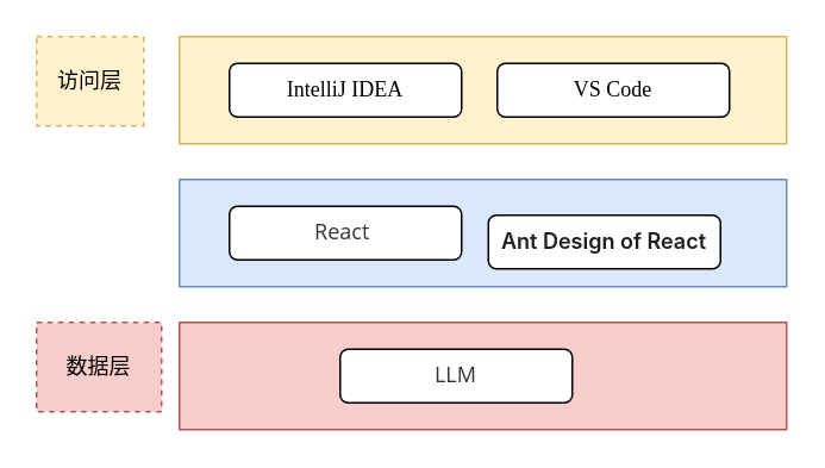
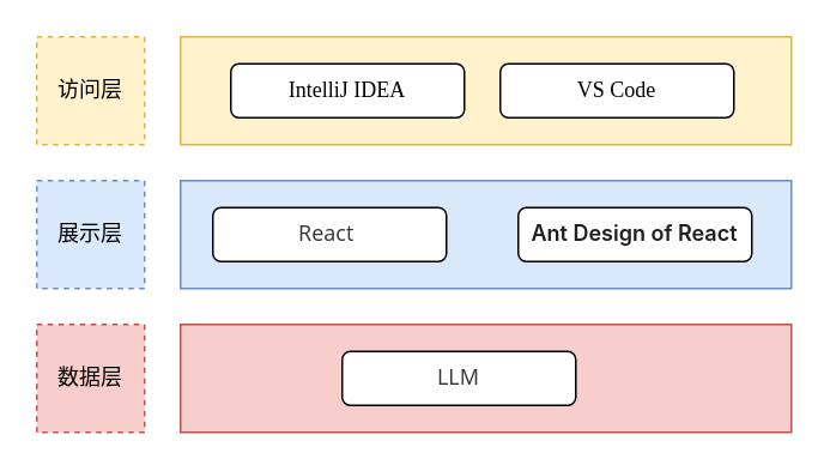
  <mxCell id="0" />
  <mxCell id="1" parent="0" />
- <mxCell id="2" value="访问层" style="whiteSpace=wrap;html=1;aspect=fixed;dashed=1;fillColor=#fff2cc;strokeColor=#d6b656;" vertex="1" parent="1"><mxGeometry x="20" y="20" width="60" height="50" as="geometry" /></mxCell>
- <mxCell id="4" value="数据层" style="whiteSpace=wrap;html=1;aspect=fixed;dashed=1;fillColor=#f8cecc;strokeColor=#b85450;" vertex="1" parent="1"><mxGeometry x="20" y="180" width="70" height="50" as="geometry" /></mxCell>
+ <mxCell id="2" value="访问层" style="whiteSpace=wrap;html=1;aspect=fixed;dashed=1;fillColor=#fff2cc;strokeColor=#d6b656;" vertex="1" parent="1"><mxGeometry x="20" y="20" width="60" height="60" as="geometry" /></mxCell>
+ <mxCell id="3" value="展示层" style="whiteSpace=wrap;html=1;aspect=fixed;dashed=1;fillColor=#dae8fc;strokeColor=#6c8ebf;" vertex="1" parent="1"><mxGeometry x="20" y="100" width="60" height="60" as="geometry" /></mxCell>
+ <mxCell id="4" value="数据层" style="whiteSpace=wrap;html=1;aspect=fixed;dashed=1;fillColor=#f8cecc;strokeColor=#b85450;" vertex="1" parent="1"><mxGeometry x="20" y="180" width="60" height="60" as="geometry" /></mxCell>
  <mxCell id="5" value="" style="rounded=0;whiteSpace=wrap;html=1;fillColor=#fff2cc;strokeColor=#d6b656;" vertex="1" parent="1"><mxGeometry x="100" y="20" width="340" height="60" as="geometry" /></mxCell>
  <mxCell id="6" value="" style="rounded=0;whiteSpace=wrap;html=1;fillColor=#dae8fc;strokeColor=#6c8ebf;" vertex="1" parent="1"><mxGeometry x="100" y="100" width="340" height="60" as="geometry" /></mxCell>
  <mxCell id="7" value="" style="rounded=0;whiteSpace=wrap;html=1;fillColor=#f8cecc;strokeColor=#b85450;" vertex="1" parent="1"><mxGeometry x="100" y="180" width="340" height="60" as="geometry" /></mxCell>
  <mxCell id="8" value="&lt;p style=&quot;font-size: 12px;&quot; class=&quot;MsoNormal&quot;&gt;&lt;span style=&quot;font-family: 宋体; font-size: 12px;&quot;&gt;IntelliJ&lt;/span&gt;&lt;span style=&quot;font-family: 宋体; font-size: 12px;&quot;&gt;&amp;nbsp;&lt;/span&gt;&lt;span style=&quot;font-family: 宋体; font-size: 12px;&quot;&gt;IDEA&lt;/span&gt;&lt;/p&gt;" style="rounded=1;whiteSpace=wrap;html=1;fontSize=12;" vertex="1" parent="1"><mxGeometry x="128" y="35" width="130" height="30" as="geometry" /></mxCell>
  <mxCell id="9" value="&lt;p style=&quot;font-size: 12px;&quot; class=&quot;MsoNormal&quot;&gt;&lt;span style=&quot;font-family: 宋体; font-size: 12px;&quot;&gt;VS Code&lt;/span&gt;&lt;/p&gt;" style="rounded=1;whiteSpace=wrap;html=1;fontSize=12;" vertex="1" parent="1"><mxGeometry x="278" y="35" width="130" height="30" as="geometry" /></mxCell>
- <mxCell id="10" value="&lt;p style=&quot;font-size: 12px;&quot; class=&quot;MsoNormal&quot;&gt;&lt;span style=&quot;color: rgb(51, 51, 51); font-family: &amp;quot;Open Sans&amp;quot;, &amp;quot;Clear Sans&amp;quot;, &amp;quot;Helvetica Neue&amp;quot;, Helvetica, Arial, &amp;quot;Segoe UI Emoji&amp;quot;, sans-serif; font-size: 12px; orphans: 4; text-align: start; white-space-collapse: preserve; background-color: rgb(255, 255, 255);&quot;&gt;React &lt;/span&gt;&lt;br style=&quot;font-size: 12px;&quot;&gt;&lt;/p&gt;" style="rounded=1;whiteSpace=wrap;html=1;fontSize=12;" vertex="1" parent="1"><mxGeometry x="128" y="115" width="130" height="30" as="geometry" /></mxCell>
- <mxCell id="11" value="&lt;p style=&quot;font-size: 12px;&quot; class=&quot;MsoNormal&quot;&gt;&lt;span style=&quot;color: rgba(0, 0, 0, 0.88); font-family: -apple-system, BlinkMacSystemFont, &amp;quot;Segoe UI&amp;quot;, Roboto, &amp;quot;Helvetica Neue&amp;quot;, Arial, &amp;quot;Noto Sans&amp;quot;, sans-serif, &amp;quot;Apple Color Emoji&amp;quot;, &amp;quot;Segoe UI Emoji&amp;quot;, &amp;quot;Segoe UI Symbol&amp;quot;, &amp;quot;Noto Color Emoji&amp;quot;; font-size: 12px; font-weight: 600; text-align: start; background-color: rgb(255, 255, 255);&quot;&gt;Ant Design of React&lt;/span&gt;&lt;br style=&quot;font-size: 12px;&quot;&gt;&lt;/p&gt;" style="rounded=1;whiteSpace=wrap;html=1;fontSize=12;" vertex="1" parent="1"><mxGeometry x="273" y="120" width="130" height="30" as="geometry" /></mxCell>
+ <mxCell id="10" value="&lt;p style=&quot;font-size: 12px;&quot; class=&quot;MsoNormal&quot;&gt;&lt;span style=&quot;color: rgb(51, 51, 51); font-family: &amp;quot;Open Sans&amp;quot;, &amp;quot;Clear Sans&amp;quot;, &amp;quot;Helvetica Neue&amp;quot;, Helvetica, Arial, &amp;quot;Segoe UI Emoji&amp;quot;, sans-serif; font-size: 12px; orphans: 4; text-align: start; white-space-collapse: preserve; background-color: rgb(255, 255, 255);&quot;&gt;React &lt;/span&gt;&lt;br style=&quot;font-size: 12px;&quot;&gt;&lt;/p&gt;" style="rounded=1;whiteSpace=wrap;html=1;fontSize=12;" vertex="1" parent="1"><mxGeometry x="118" y="115" width="130" height="30" as="geometry" /></mxCell>
+ <mxCell id="11" value="&lt;p style=&quot;font-size: 12px;&quot; class=&quot;MsoNormal&quot;&gt;&lt;span style=&quot;color: rgba(0, 0, 0, 0.88); font-family: -apple-system, BlinkMacSystemFont, &amp;quot;Segoe UI&amp;quot;, Roboto, &amp;quot;Helvetica Neue&amp;quot;, Arial, &amp;quot;Noto Sans&amp;quot;, sans-serif, &amp;quot;Apple Color Emoji&amp;quot;, &amp;quot;Segoe UI Emoji&amp;quot;, &amp;quot;Segoe UI Symbol&amp;quot;, &amp;quot;Noto Color Emoji&amp;quot;; font-size: 12px; font-weight: 600; text-align: start; background-color: rgb(255, 255, 255);&quot;&gt;Ant Design of React&lt;/span&gt;&lt;br style=&quot;font-size: 12px;&quot;&gt;&lt;/p&gt;" style="rounded=1;whiteSpace=wrap;html=1;fontSize=12;" vertex="1" parent="1"><mxGeometry x="288" y="115" width="130" height="30" as="geometry" /></mxCell>
  <mxCell id="12" value="&lt;p style=&quot;font-size: 12px;&quot; class=&quot;MsoNormal&quot;&gt;&lt;span style=&quot;color: rgb(51, 51, 51); font-family: &amp;quot;Open Sans&amp;quot;, &amp;quot;Clear Sans&amp;quot;, &amp;quot;Helvetica Neue&amp;quot;, Helvetica, Arial, &amp;quot;Segoe UI Emoji&amp;quot;, sans-serif; font-size: 12px; orphans: 4; text-align: start; white-space-collapse: preserve; background-color: rgb(255, 255, 255);&quot;&gt;LLM&lt;/span&gt;&lt;br style=&quot;font-size: 12px;&quot;&gt;&lt;/p&gt;" style="rounded=1;whiteSpace=wrap;html=1;fontSize=12;" vertex="1" parent="1"><mxGeometry x="190" y="195" width="130" height="30" as="geometry" /></mxCell>
